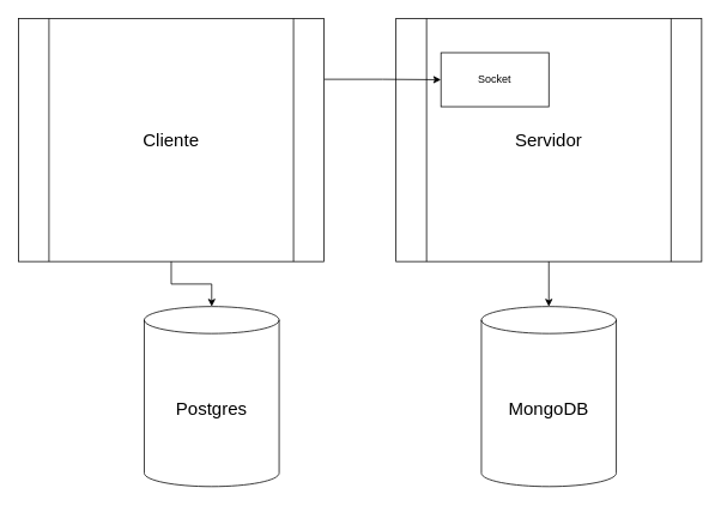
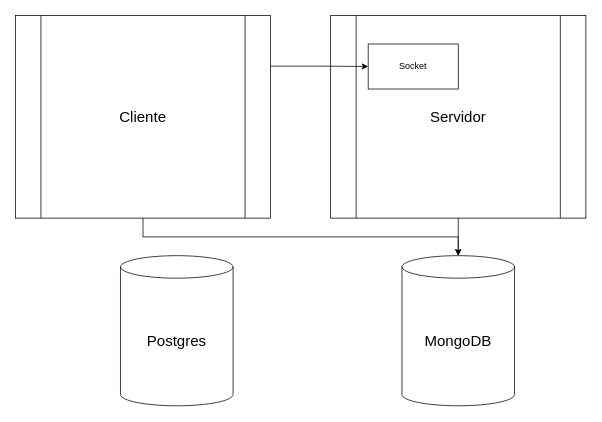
  <mxCell id="0" />
  <mxCell id="1" parent="0" />
  <mxCell id="2" value="&lt;font style=&quot;font-size: 20px;&quot;&gt;Servidor&lt;/font&gt;" style="shape=process;whiteSpace=wrap;html=1;backgroundOutline=1;" vertex="1" parent="1"><mxGeometry x="440" y="20" width="340" height="270" as="geometry" /></mxCell>
  <mxCell id="3" style="edgeStyle=orthogonalEdgeStyle;rounded=0;orthogonalLoop=1;jettySize=auto;html=1;exitX=1;exitY=0.25;exitDx=0;exitDy=0;entryX=0;entryY=0.5;entryDx=0;entryDy=0;" edge="1" parent="1" source="4" target="7"><mxGeometry relative="1" as="geometry" /></mxCell>
  <mxCell id="4" value="&lt;font style=&quot;font-size: 20px;&quot;&gt;Cliente&lt;/font&gt;" style="shape=process;whiteSpace=wrap;html=1;backgroundOutline=1;" vertex="1" parent="1"><mxGeometry x="20" y="20" width="340" height="270" as="geometry" /></mxCell>
  <mxCell id="5" value="&lt;font style=&quot;font-size: 20px;&quot;&gt;Postgres&lt;/font&gt;" style="shape=cylinder3;whiteSpace=wrap;html=1;boundedLbl=1;backgroundOutline=1;size=15;" vertex="1" parent="1"><mxGeometry x="160" y="340" width="150" height="200" as="geometry" /></mxCell>
  <mxCell id="6" value="&lt;font style=&quot;font-size: 20px;&quot;&gt;MongoDB&lt;/font&gt;" style="shape=cylinder3;whiteSpace=wrap;html=1;boundedLbl=1;backgroundOutline=1;size=15;" vertex="1" parent="1"><mxGeometry x="535" y="340" width="150" height="200" as="geometry" /></mxCell>
  <mxCell id="7" value="Socket" style="rounded=0;whiteSpace=wrap;html=1;" vertex="1" parent="1"><mxGeometry x="490" y="58" width="120" height="60" as="geometry" /></mxCell>
  <mxCell id="8" style="edgeStyle=orthogonalEdgeStyle;rounded=0;orthogonalLoop=1;jettySize=auto;html=1;exitX=0.5;exitY=1;exitDx=0;exitDy=0;entryX=0.5;entryY=0;entryDx=0;entryDy=0;entryPerimeter=0;" edge="1" parent="1" source="2" target="6"><mxGeometry relative="1" as="geometry" /></mxCell>
- <mxCell id="9" style="edgeStyle=orthogonalEdgeStyle;rounded=0;orthogonalLoop=1;jettySize=auto;html=1;exitX=0.5;exitY=1;exitDx=0;exitDy=0;entryX=0.5;entryY=0;entryDx=0;entryDy=0;entryPerimeter=0;" edge="1" parent="1" source="4" target="5"><mxGeometry relative="1" as="geometry" /></mxCell>
+ <mxCell id="9" style="edgeStyle=orthogonalEdgeStyle;rounded=0;orthogonalLoop=1;jettySize=auto;html=1;exitX=0.5;exitY=1;exitDx=0;exitDy=0;" edge="1" parent="1" source="4" target="6"><mxGeometry relative="1" as="geometry" /></mxCell>
